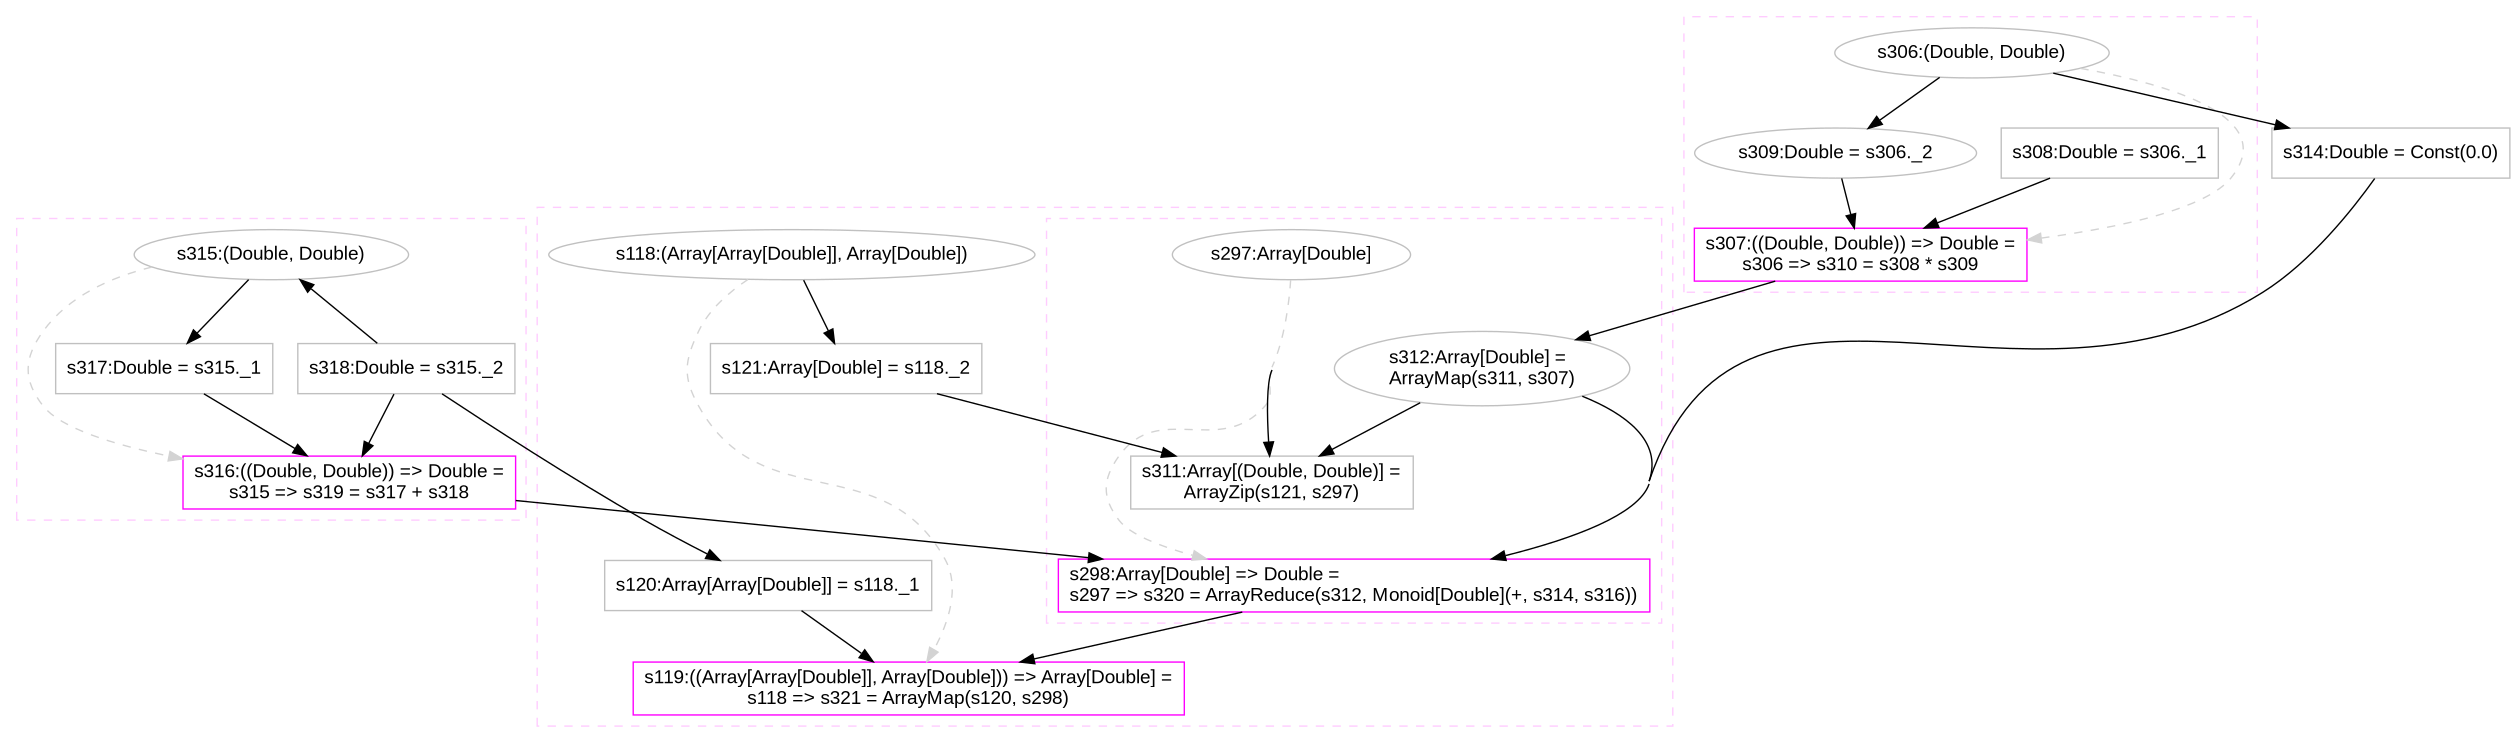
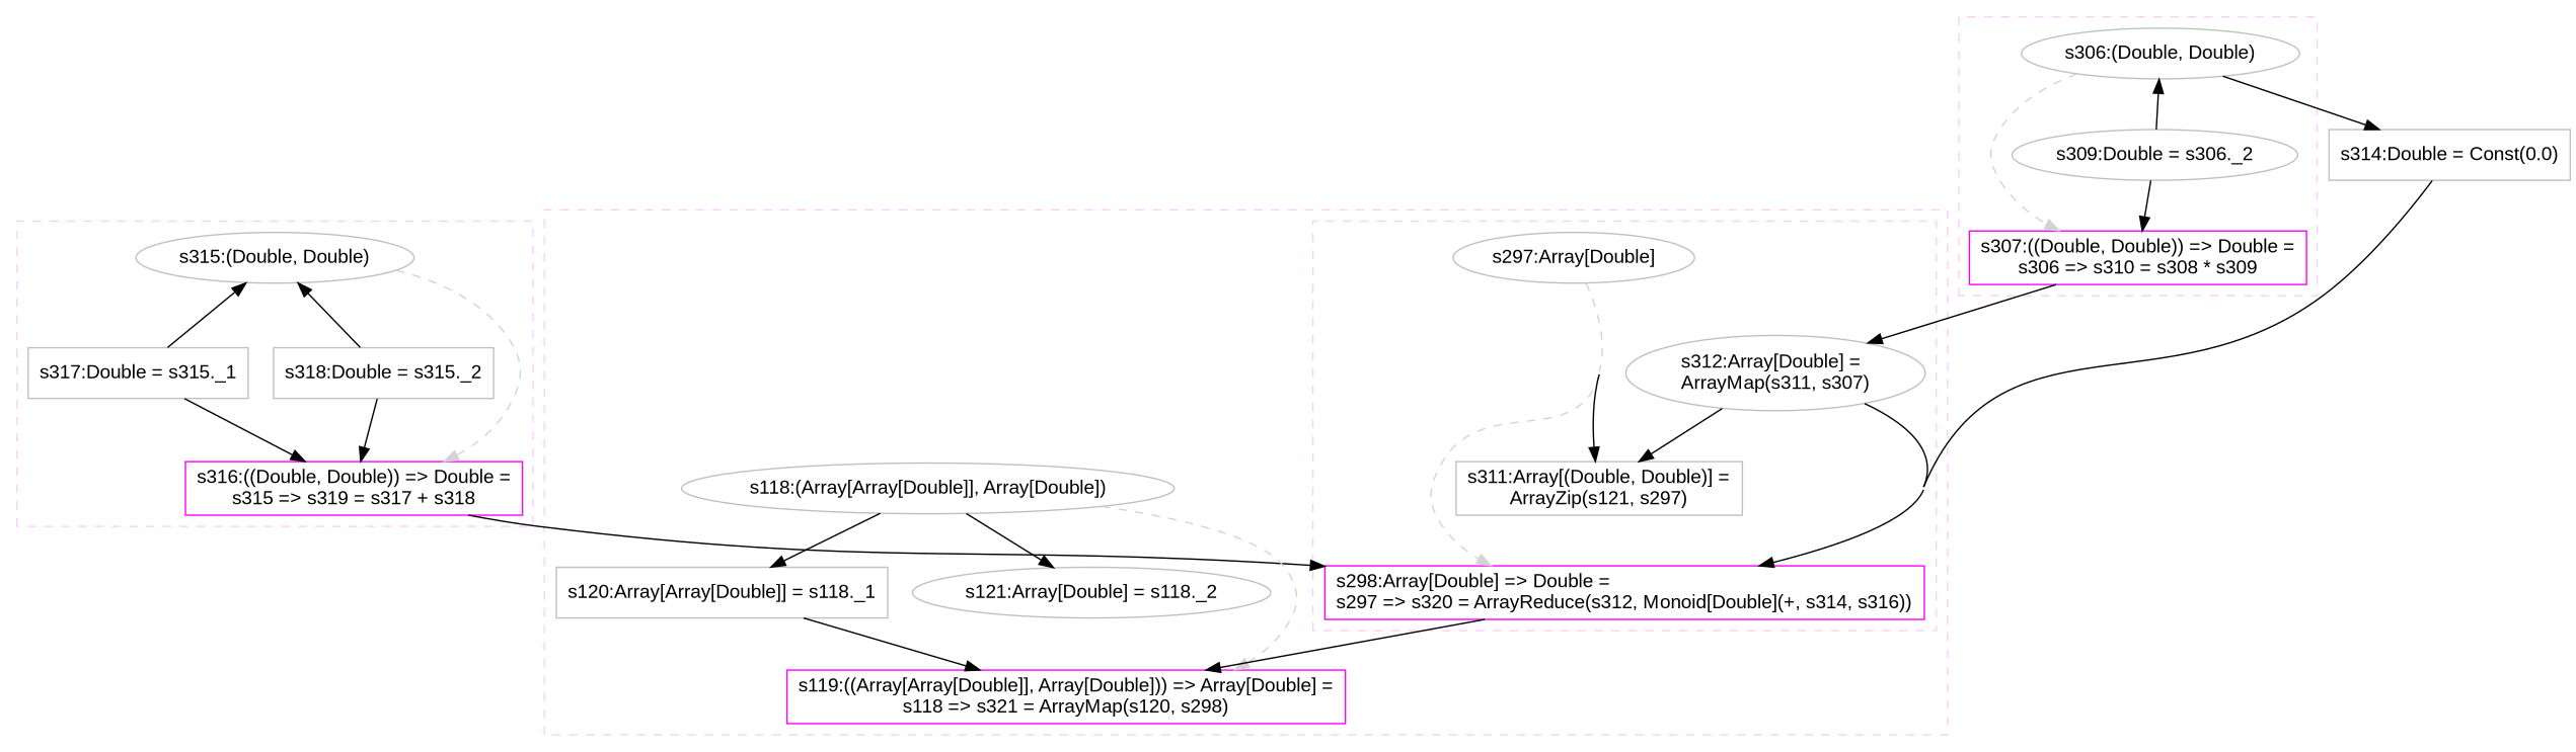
  digraph {
    concentrate=true
    fontname="Liberation Sans"
    node [color=gray fontname="Liberation Sans" shape=box]
    edge [fontname="Liberation Sans" style=solid]
    n1 [label="s315:(Double, Double)" shape=""]
    n2 [color=magenta label="s316:((Double, Double)) => Double =\ls315 => s319 = s317 + s318"]
    n3 [label="s317:Double = s315._1"]
    n4 [label="s318:Double = s315._2"]
    n5 [label="s306:(Double, Double)" shape=""]
    n6 [color=magenta label="s307:((Double, Double)) => Double =\ls306 => s310 = s308 * s309"]
-   n7 [label="s308:Double = s306._1"]
    n8 [label="s309:Double = s306._2" shape=ellipse]
    n9 [label="s118:(Array[Array[Double]], Array[Double])" shape=""]
    n10 [color=magenta label="s119:((Array[Array[Double]], Array[Double])) => Array[Double] =\ls118 => s321 = ArrayMap(s120, s298)"]
    n11 [label="s297:Array[Double]" shape=""]
    n12 [color=magenta label="s298:Array[Double] => Double =\ls297 => s320 = ArrayReduce(s312, Monoid[Double](+, s314, s316))"]
    n13 [label="s311:Array[(Double, Double)] =\lArrayZip(s121, s297)"]
    n14 [label="s312:Array[Double] =\lArrayMap(s311, s307)" shape=ellipse]
    n15 [label="s120:Array[Array[Double]] = s118._1"]
-   n16 [label="s121:Array[Double] = s118._2"]
+   n16 [label="s121:Array[Double] = s118._2" shape=ellipse]
    n17 [label="s314:Double = Const(0.0)"]
    subgraph cluster_1 {
      color="#FFCCFF"
      style=dashed
      n3
      n4
      subgraph sub_2 {
        color="#FFCCFF"
        rank=source
        style=dashed
        n1
      }
      subgraph sub_3 {
        color="#FFCCFF"
        rank=sink
        style=dashed
        n2
      }
    }
    subgraph cluster_4 {
      color="#FFCCFF"
      style=dashed
-     n7
      n8
      subgraph sub_5 {
        color="#FFCCFF"
        rank=source
        style=dashed
        n5
      }
      subgraph sub_6 {
        color="#FFCCFF"
        rank=sink
        style=dashed
        n6
      }
    }
    subgraph cluster_7 {
      color="#FFCCFF"
      style=dashed
      n15
      n16
      subgraph sub_8 {
        color="#FFCCFF"
        rank=source
        style=dashed
        n9
      }
      subgraph sub_9 {
        color="#FFCCFF"
        rank=sink
        style=dashed
        n10
      }
      subgraph cluster_10 {
        color="#FFCCFF"
        style=dashed
        n13
        n14
        subgraph sub_11 {
          color="#FFCCFF"
          rank=source
          style=dashed
          n11
        }
        subgraph sub_12 {
          color="#FFCCFF"
          rank=sink
          style=dashed
          n12
        }
      }
    }
    n1 -> n2 [color=lightgray style=dashed weight=0]
-   n1 -> n3
+   n3 -> n1
    n2 -> n12
    n3 -> n2
    n4 -> n1
    n4 -> n2
    n5 -> n6 [color=lightgray style=dashed weight=0]
-   n5 -> n8
+   n8 -> n5
    n5 -> n17
    n6 -> n14
-   n7 -> n6
    n8 -> n6
    n9 -> n10 [color=lightgray style=dashed weight=0]
-   n4 -> n15
+   n9 -> n15
    n9 -> n16
    n11 -> n12 [color=lightgray style=dashed weight=0]
    n11 -> n13
    n12 -> n10
    n14 -> n12
    n14 -> n13
    n15 -> n10
-   n16 -> n13
    n17 -> n12
  }
